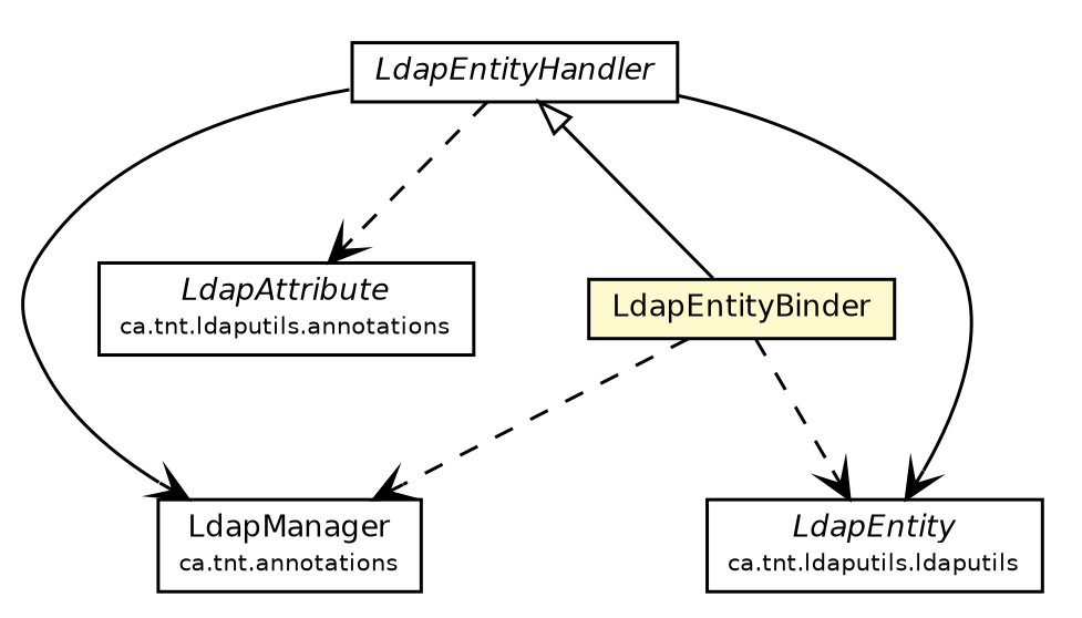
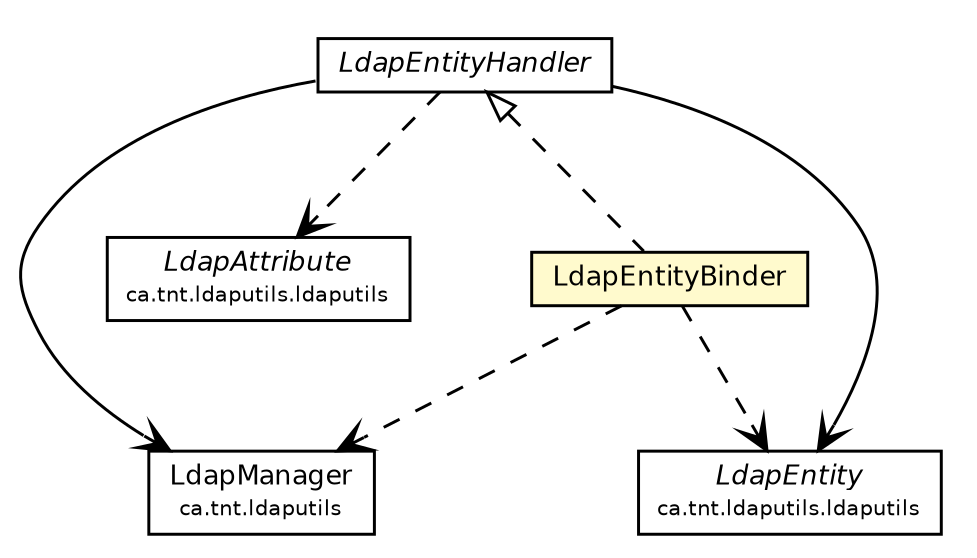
  digraph {
    node [fontcolor=black fontname=Helvetica fontsize=9.0 shape=plaintext]
    edge [arrowhead=open color=black fontcolor=black fontname=Helvetica fontsize=10.0 headport=p labelfontname=Helvetica labelfontsize=10 tailport=p style=dashed]
-   n1 [label=<<table border="0" cellborder="1" cellspacing="0" cellpadding="2" port="p" href="../../LdapManager.html"> 		<tr><td><table border="0" cellspacing="0" cellpadding="1"> 			<tr><td> LdapManager </td></tr> 			<tr><td><font point-size="7.0"> ca.tnt.annotations </font></td></tr> 		</table></td></tr> 		</table>>]
-   n2 [label=<<table border="0" cellborder="1" cellspacing="0" cellpadding="2" port="p" href="../LdapAttribute.html"> 		<tr><td><table border="0" cellspacing="0" cellpadding="1"> 			<tr><td><font face="Helvetica-Oblique"> LdapAttribute </font></td></tr> 			<tr><td><font point-size="7.0"> ca.tnt.ldaputils.annotations </font></td></tr> 		</table></td></tr> 		</table>>]
+   n1 [label=<<table border="0" cellborder="1" cellspacing="0" cellpadding="2" port="p" href="../../LdapManager.html"> 		<tr><td><table border="0" cellspacing="0" cellpadding="1"> 			<tr><td> LdapManager </td></tr> 			<tr><td><font point-size="7.0"> ca.tnt.ldaputils </font></td></tr> 		</table></td></tr> 		</table>>]
+   n2 [label=<<table border="0" cellborder="1" cellspacing="0" cellpadding="2" port="p" href="../LdapAttribute.html"> 		<tr><td><table border="0" cellspacing="0" cellpadding="1"> 			<tr><td><font face="Helvetica-Oblique"> LdapAttribute </font></td></tr> 			<tr><td><font point-size="7.0"> ca.tnt.ldaputils.ldaputils </font></td></tr> 		</table></td></tr> 		</table>>]
    n3 [label=<<table border="0" cellborder="1" cellspacing="0" cellpadding="2" port="p" href="../LdapEntity.html"> 		<tr><td><table border="0" cellspacing="0" cellpadding="1"> 			<tr><td><font face="Helvetica-Oblique"> LdapEntity </font></td></tr> 			<tr><td><font point-size="7.0"> ca.tnt.ldaputils.ldaputils </font></td></tr> 		</table></td></tr> 		</table>>]
    n4 [label=<<table border="0" cellborder="1" cellspacing="0" cellpadding="2" port="p" href="./LdapEntityHandler.html"> 		<tr><td><table border="0" cellspacing="0" cellpadding="1"> 			<tr><td><font face="Helvetica-Oblique"> LdapEntityHandler </font></td></tr> 		</table></td></tr> 		</table>>]
    n5 [label=<<table border="0" cellborder="1" cellspacing="0" cellpadding="2" port="p" bgcolor="lemonChiffon" href="./LdapEntityBinder.html"> 		<tr><td><table border="0" cellspacing="0" cellpadding="1"> 			<tr><td> LdapEntityBinder </td></tr> 		</table></td></tr> 		</table>>]
    n4 -> n1 [style=""]
    n4 -> n2
    n4 -> n3 [style=solid]
-   n4 -> n5 [arrowtail=empty dir=back fontsize=10 arrowhead="" color="" fontcolor="" style=""]
+   n4 -> n5 [arrowtail=empty dir=back fontsize=10 arrowhead="" color="" fontcolor=""]
    n5 -> n1
    n5 -> n3
  }
